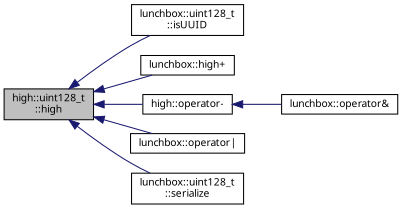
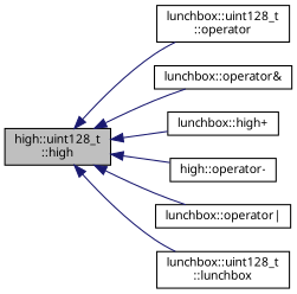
  digraph {
    rankdir=LR
    node [color=black fillcolor=white fontname=Sans fontsize=10 shape=record style=filled]
    edge [color=midnightblue dir=back fontname=Sans fontsize=10 labelfontname=Sans labelfontsize=10 style=solid]
    n1 [fillcolor=grey75 fontcolor=black height=0.2 label="high::uint128_t\l::high" width=0.4]
-   n2 [height=0.2 label="lunchbox::uint128_t\l::isUUID" width=0.4]
+   n2 [height=0.2 label="lunchbox::uint128_t\l::operator" width=0.4]
    n3 [height=0.2 label="lunchbox::operator&" width=0.4]
    n4 [height=0.2 label="lunchbox::high+" width=0.4]
    n5 [height=0.2 label="high::operator-" width=0.4]
    n6 [height=0.2 label="lunchbox::operator\|" width=0.4]
-   n7 [height=0.2 label="lunchbox::uint128_t\l::serialize" width=0.4]
+   n7 [height=0.2 label="lunchbox::uint128_t\l::lunchbox" width=0.4]
    n1 -> n2
-   n5 -> n3
+   n1 -> n3
    n1 -> n4
    n1 -> n5
    n1 -> n6
    n1 -> n7
  }
